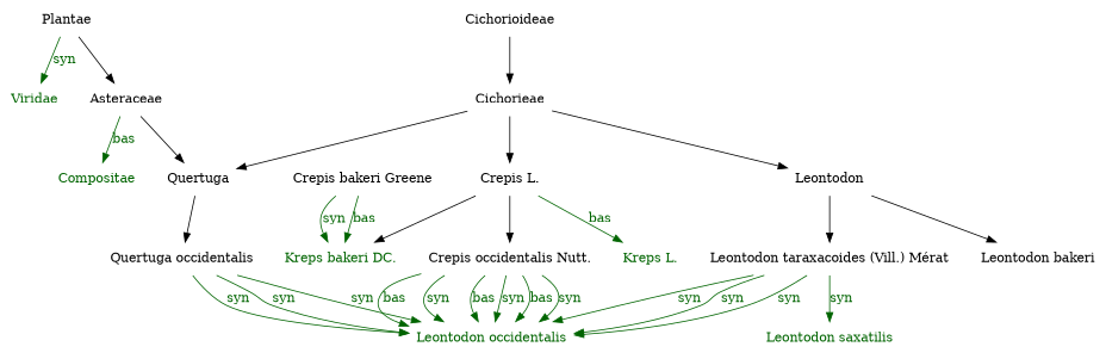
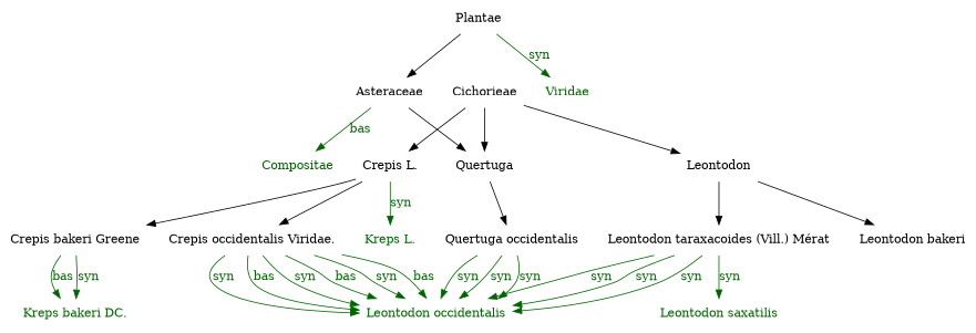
  digraph {
    node [shape=plaintext]
    edge [color=darkgreen fontcolor=darkgreen]
    n1 [label=Plantae]
    n2 [label=Asteraceae]
    n3 [fontcolor=darkgreen label=Viridae]
    n4 [fontcolor=darkgreen label=Compositae]
    n5 [label=Quertuga]
-   n6 [label=Cichorioideae]
    n7 [label=Cichorieae]
    n8 [label=Leontodon]
    n9 [label="Crepis L."]
    n10 [label="Quertuga occidentalis"]
    n11 [label="Leontodon taraxacoides (Vill.) Mérat"]
    n12 [label="Leontodon bakeri"]
-   n13 [label="Crepis occidentalis Nutt."]
+   n13 [label="Crepis occidentalis Viridae."]
    n14 [label="Crepis bakeri Greene"]
    n15 [fontcolor=darkgreen label="Kreps L."]
    n16 [fontcolor=darkgreen label="Leontodon occidentalis"]
    n17 [fontcolor=darkgreen label="Leontodon saxatilis"]
    n18 [fontcolor=darkgreen label="Kreps bakeri DC."]
    n1 -> n2 [color="" fontcolor=""]
    n1 -> n3 [label=syn]
    n2 -> n4 [label=bas]
    n2 -> n5 [color="" fontcolor=""]
    n5 -> n10 [color="" fontcolor=""]
-   n6 -> n7 [color="" fontcolor=""]
    n7 -> n5 [color="" fontcolor=""]
    n7 -> n8 [color="" fontcolor=""]
    n7 -> n9 [color="" fontcolor=""]
    n8 -> n11 [color="" fontcolor=""]
    n8 -> n12 [color="" fontcolor=""]
    n9 -> n13 [color="" fontcolor=""]
-   n9 -> n18 [color="" fontcolor=""]
-   n9 -> n15 [label=bas]
+   n9 -> n14 [color="" fontcolor=""]
+   n9 -> n15 [label=syn]
    n10 -> n16 [label=syn]
    n10 -> n16 [label=syn]
    n10 -> n16 [label=syn]
    n11 -> n16 [label=syn]
    n11 -> n16 [label=syn]
    n11 -> n16 [label=syn]
    n11 -> n17 [label=syn]
    n13 -> n16 [label=syn]
    n13 -> n16 [label=bas]
    n13 -> n16 [label=syn]
    n13 -> n16 [label=bas]
    n13 -> n16 [label=syn]
    n13 -> n16 [label=bas]
    n14 -> n18 [label=syn]
    n14 -> n18 [label=bas]
  }
